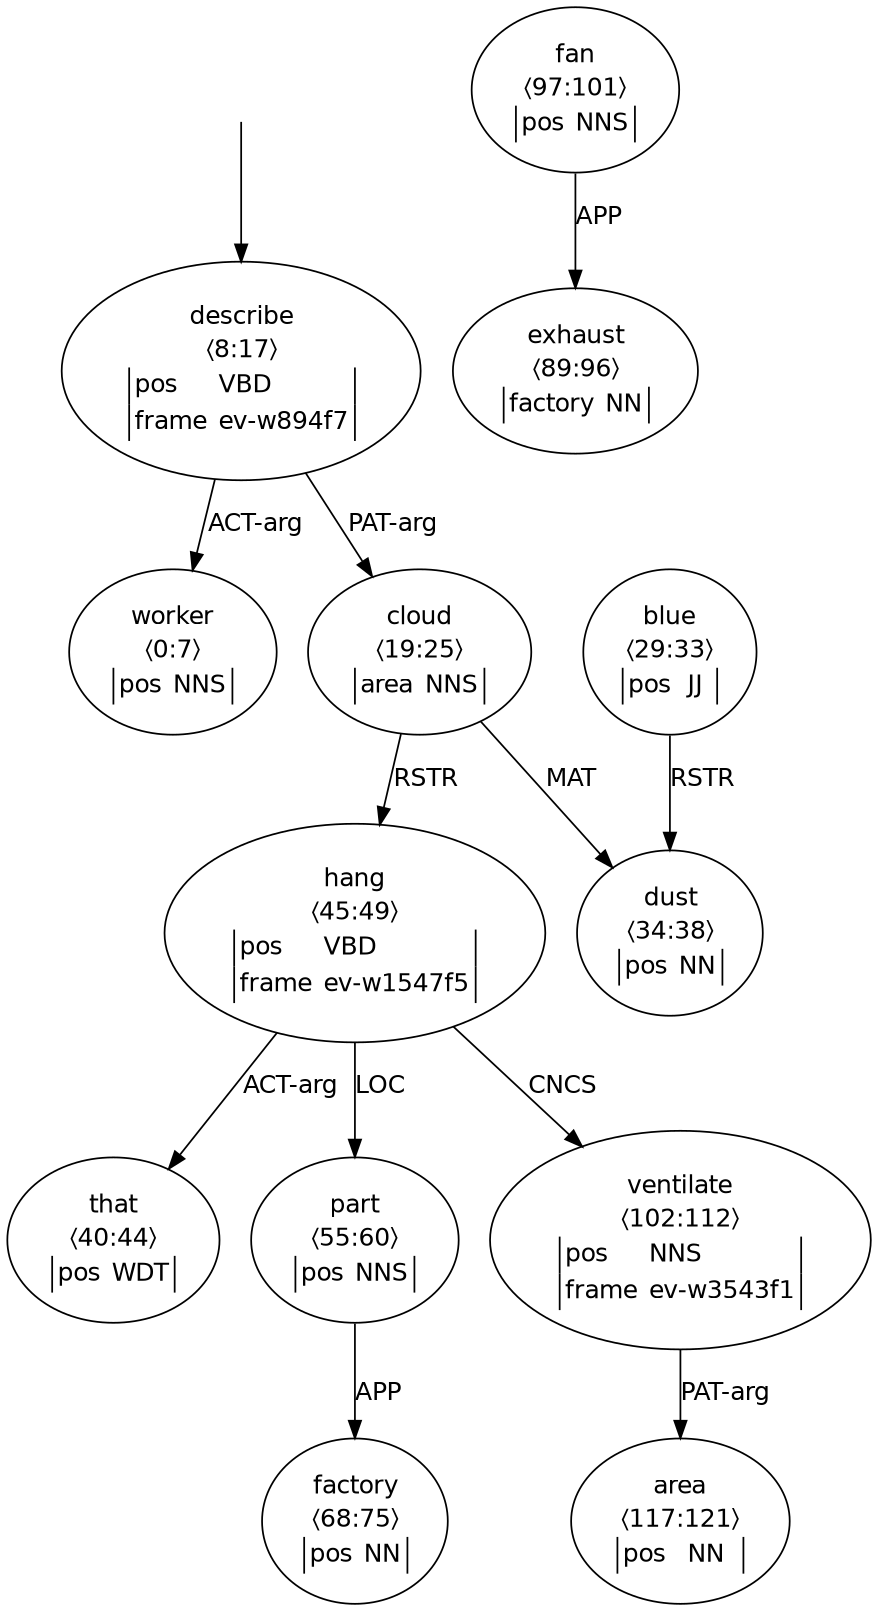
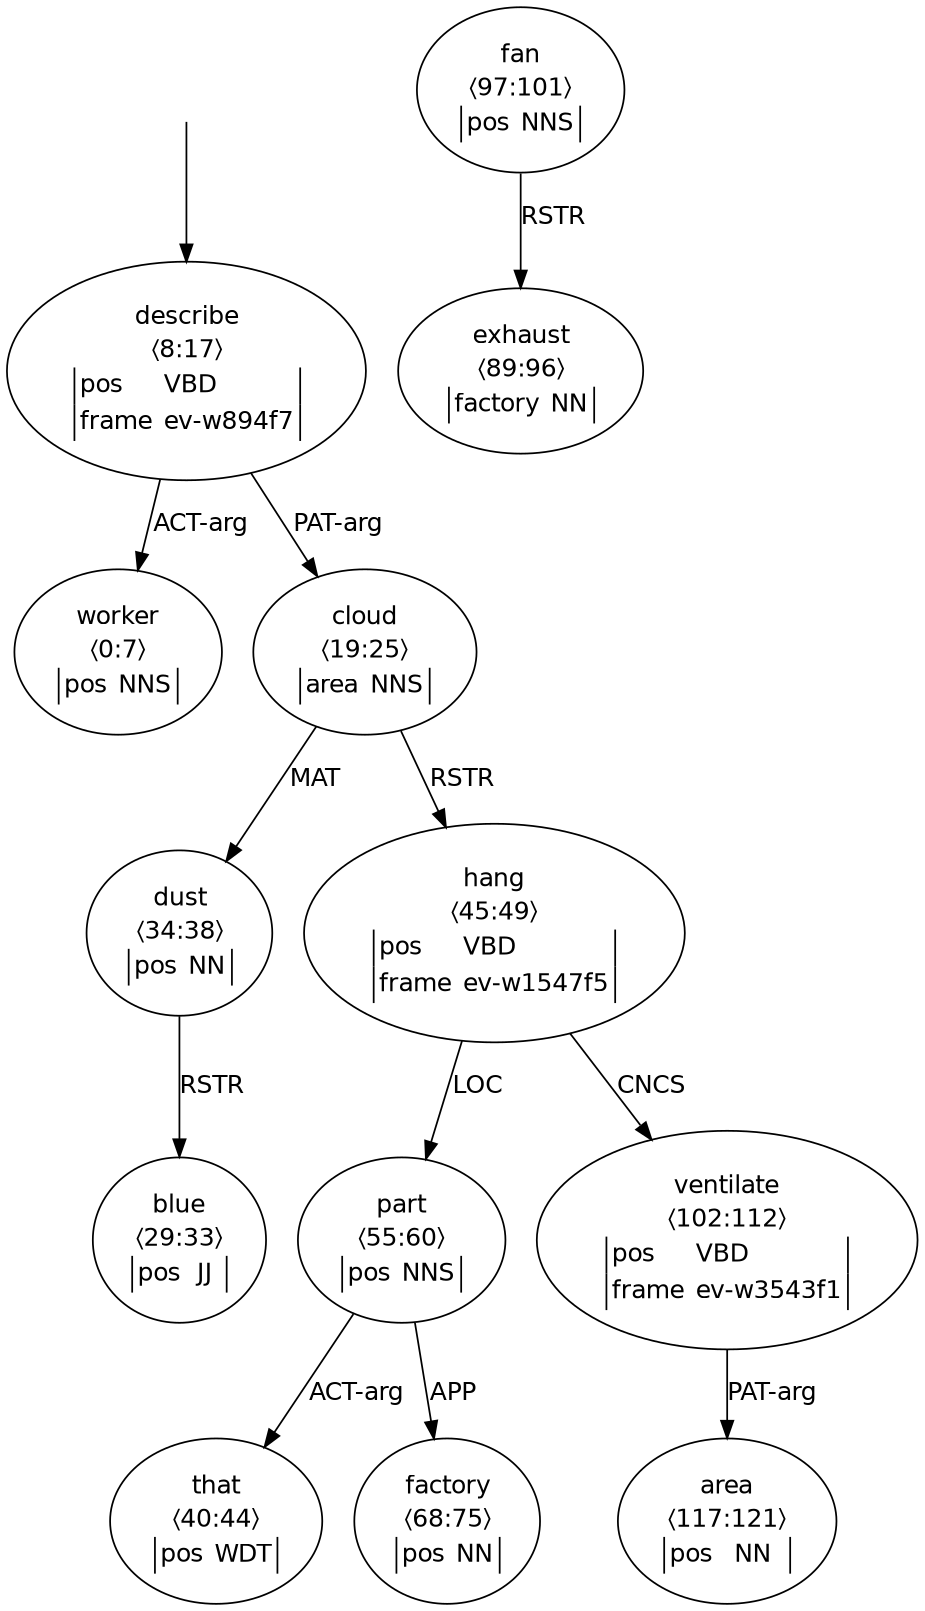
  digraph {
    fontname="DejaVu Sans"
    node [fontname="DejaVu Sans"]
    edge [fontname="DejaVu Sans"]
    top [style=invis]
    n2 [label=<<table align="center" border="0" cellspacing="0"><tr><td colspan="2">describe</td></tr><tr><td colspan="2">〈8:17〉</td></tr><tr><td sides="l" border="1" align="left">pos</td><td sides="r" border="1" align="left">VBD</td></tr><tr><td sides="l" border="1" align="left">frame</td><td sides="r" border="1" align="left">ev-w894f7</td></tr></table>>]
    n3 [label=<<table align="center" border="0" cellspacing="0"><tr><td colspan="2">worker</td></tr><tr><td colspan="2">〈0:7〉</td></tr><tr><td sides="l" border="1" align="left">pos</td><td sides="r" border="1" align="left">NNS</td></tr></table>>]
    n4 [label=<<table align="center" border="0" cellspacing="0"><tr><td colspan="2">cloud</td></tr><tr><td colspan="2">〈19:25〉</td></tr><tr><td sides="l" border="1" align="left">area</td><td sides="r" border="1" align="left">NNS</td></tr></table>>]
    n5 [label=<<table align="center" border="0" cellspacing="0"><tr><td colspan="2">dust</td></tr><tr><td colspan="2">〈34:38〉</td></tr><tr><td sides="l" border="1" align="left">pos</td><td sides="r" border="1" align="left">NN</td></tr></table>>]
    n6 [label=<<table align="center" border="0" cellspacing="0"><tr><td colspan="2">hang</td></tr><tr><td colspan="2">〈45:49〉</td></tr><tr><td sides="l" border="1" align="left">pos</td><td sides="r" border="1" align="left">VBD</td></tr><tr><td sides="l" border="1" align="left">frame</td><td sides="r" border="1" align="left">ev-w1547f5</td></tr></table>>]
    n7 [label=<<table align="center" border="0" cellspacing="0"><tr><td colspan="2">blue</td></tr><tr><td colspan="2">〈29:33〉</td></tr><tr><td sides="l" border="1" align="left">pos</td><td sides="r" border="1" align="left">JJ</td></tr></table>>]
    n8 [label=<<table align="center" border="0" cellspacing="0"><tr><td colspan="2">that</td></tr><tr><td colspan="2">〈40:44〉</td></tr><tr><td sides="l" border="1" align="left">pos</td><td sides="r" border="1" align="left">WDT</td></tr></table>>]
    n9 [label=<<table align="center" border="0" cellspacing="0"><tr><td colspan="2">part</td></tr><tr><td colspan="2">〈55:60〉</td></tr><tr><td sides="l" border="1" align="left">pos</td><td sides="r" border="1" align="left">NNS</td></tr></table>>]
-   n10 [label=<<table align="center" border="0" cellspacing="0"><tr><td colspan="2">ventilate</td></tr><tr><td colspan="2">〈102:112〉</td></tr><tr><td sides="l" border="1" align="left">pos</td><td sides="r" border="1" align="left">NNS</td></tr><tr><td sides="l" border="1" align="left">frame</td><td sides="r" border="1" align="left">ev-w3543f1</td></tr></table>>]
+   n10 [label=<<table align="center" border="0" cellspacing="0"><tr><td colspan="2">ventilate</td></tr><tr><td colspan="2">〈102:112〉</td></tr><tr><td sides="l" border="1" align="left">pos</td><td sides="r" border="1" align="left">VBD</td></tr><tr><td sides="l" border="1" align="left">frame</td><td sides="r" border="1" align="left">ev-w3543f1</td></tr></table>>]
    n11 [label=<<table align="center" border="0" cellspacing="0"><tr><td colspan="2">factory</td></tr><tr><td colspan="2">〈68:75〉</td></tr><tr><td sides="l" border="1" align="left">pos</td><td sides="r" border="1" align="left">NN</td></tr></table>>]
    n12 [label=<<table align="center" border="0" cellspacing="0"><tr><td colspan="2">area</td></tr><tr><td colspan="2">〈117:121〉</td></tr><tr><td sides="l" border="1" align="left">pos</td><td sides="r" border="1" align="left">NN</td></tr></table>>]
    n13 [label=<<table align="center" border="0" cellspacing="0"><tr><td colspan="2">exhaust</td></tr><tr><td colspan="2">〈89:96〉</td></tr><tr><td sides="l" border="1" align="left">factory</td><td sides="r" border="1" align="left">NN</td></tr></table>>]
    n14 [label=<<table align="center" border="0" cellspacing="0"><tr><td colspan="2">fan</td></tr><tr><td colspan="2">〈97:101〉</td></tr><tr><td sides="l" border="1" align="left">pos</td><td sides="r" border="1" align="left">NNS</td></tr></table>>]
    top -> n2
    n2 -> n3 [label="ACT-arg"]
    n2 -> n4 [label="PAT-arg"]
    n4 -> n5 [label=MAT]
    n4 -> n6 [label=RSTR]
-   n7 -> n5 [label=RSTR]
-   n6 -> n8 [label="ACT-arg"]
+   n5 -> n7 [label=RSTR]
+   n9 -> n8 [label="ACT-arg"]
    n6 -> n9 [label=LOC]
    n6 -> n10 [label=CNCS]
    n9 -> n11 [label=APP]
    n10 -> n12 [label="PAT-arg"]
-   n14 -> n13 [label=APP]
+   n14 -> n13 [label=RSTR]
  }
